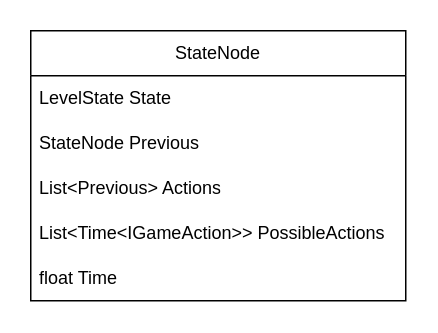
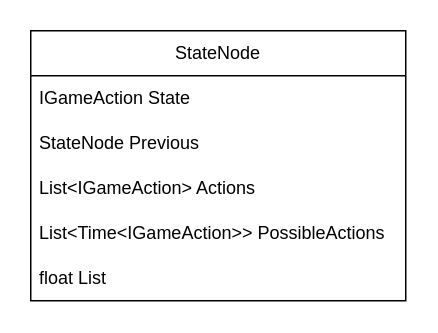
  <mxCell id="0" />
  <mxCell id="1" parent="0" />
  <mxCell id="2" value="StateNode" style="swimlane;fontStyle=0;childLayout=stackLayout;horizontal=1;startSize=30;horizontalStack=0;resizeParent=1;resizeParentMax=0;resizeLast=0;collapsible=1;marginBottom=0;whiteSpace=wrap;html=1;" vertex="1" parent="1"><mxGeometry x="20" y="20" width="250" height="180" as="geometry" /></mxCell>
- <mxCell id="3" value="LevelState State" style="text;strokeColor=none;fillColor=none;align=left;verticalAlign=middle;spacingLeft=4;spacingRight=4;overflow=hidden;points=[[0,0.5],[1,0.5]];portConstraint=eastwest;rotatable=0;whiteSpace=wrap;html=1;" vertex="1" parent="2"><mxGeometry y="30" width="250" height="30" as="geometry" /></mxCell>
+ <mxCell id="3" value="IGameAction State" style="text;strokeColor=none;fillColor=none;align=left;verticalAlign=middle;spacingLeft=4;spacingRight=4;overflow=hidden;points=[[0,0.5],[1,0.5]];portConstraint=eastwest;rotatable=0;whiteSpace=wrap;html=1;" vertex="1" parent="2"><mxGeometry y="30" width="250" height="30" as="geometry" /></mxCell>
  <mxCell id="4" value="StateNode Previous" style="text;strokeColor=none;fillColor=none;align=left;verticalAlign=middle;spacingLeft=4;spacingRight=4;overflow=hidden;points=[[0,0.5],[1,0.5]];portConstraint=eastwest;rotatable=0;whiteSpace=wrap;html=1;" vertex="1" parent="2"><mxGeometry y="60" width="250" height="30" as="geometry" /></mxCell>
- <mxCell id="5" value="List&amp;lt;Previous&amp;gt; Actions" style="text;strokeColor=none;fillColor=none;align=left;verticalAlign=middle;spacingLeft=4;spacingRight=4;overflow=hidden;points=[[0,0.5],[1,0.5]];portConstraint=eastwest;rotatable=0;whiteSpace=wrap;html=1;" vertex="1" parent="2"><mxGeometry y="90" width="250" height="30" as="geometry" /></mxCell>
+ <mxCell id="5" value="List&amp;lt;IGameAction&amp;gt; Actions" style="text;strokeColor=none;fillColor=none;align=left;verticalAlign=middle;spacingLeft=4;spacingRight=4;overflow=hidden;points=[[0,0.5],[1,0.5]];portConstraint=eastwest;rotatable=0;whiteSpace=wrap;html=1;" vertex="1" parent="2"><mxGeometry y="90" width="250" height="30" as="geometry" /></mxCell>
  <mxCell id="6" value="List&amp;lt;Time&amp;lt;IGameAction&amp;gt;&amp;gt; PossibleActions" style="text;strokeColor=none;fillColor=none;align=left;verticalAlign=middle;spacingLeft=4;spacingRight=4;overflow=hidden;points=[[0,0.5],[1,0.5]];portConstraint=eastwest;rotatable=0;whiteSpace=wrap;html=1;" vertex="1" parent="2"><mxGeometry y="120" width="250" height="30" as="geometry" /></mxCell>
- <mxCell id="7" value="float Time" style="text;strokeColor=none;fillColor=none;align=left;verticalAlign=middle;spacingLeft=4;spacingRight=4;overflow=hidden;points=[[0,0.5],[1,0.5]];portConstraint=eastwest;rotatable=0;whiteSpace=wrap;html=1;" vertex="1" parent="2"><mxGeometry y="150" width="250" height="30" as="geometry" /></mxCell>
+ <mxCell id="7" value="float List" style="text;strokeColor=none;fillColor=none;align=left;verticalAlign=middle;spacingLeft=4;spacingRight=4;overflow=hidden;points=[[0,0.5],[1,0.5]];portConstraint=eastwest;rotatable=0;whiteSpace=wrap;html=1;" vertex="1" parent="2"><mxGeometry y="150" width="250" height="30" as="geometry" /></mxCell>
